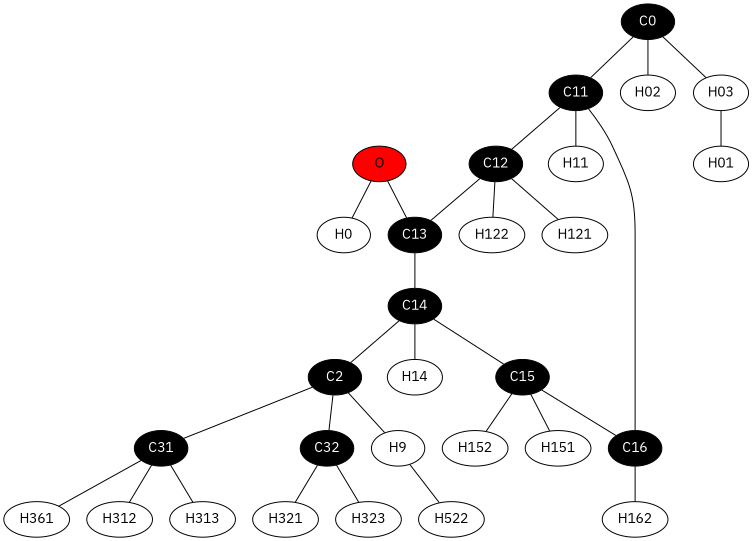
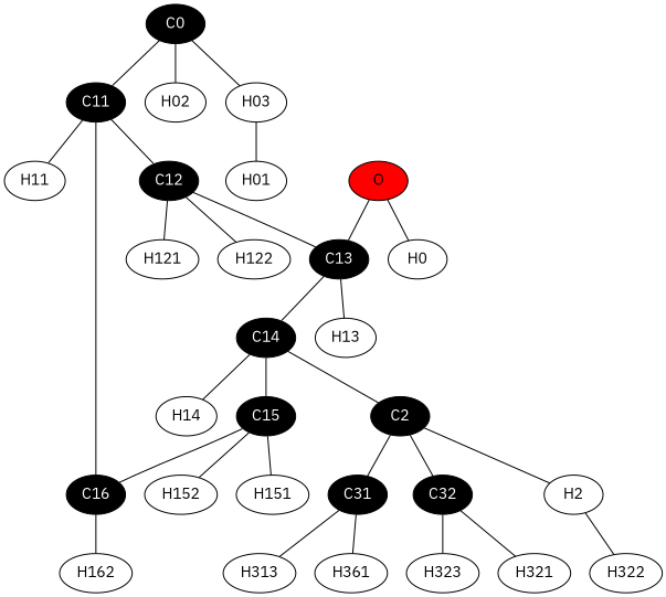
  graph {
    fontname="IBM Plex Sans"
    node [fontname="IBM Plex Sans"]
    edge [fontname="IBM Plex Sans"]
    C0 [fillcolor=black fontcolor=white style=filled]
    C11 [fillcolor=black fontcolor=white style=filled]
    H02
    H03
    C12 [fillcolor=black fontcolor=white style=filled]
    H11
    H01
    C13 [fillcolor=black fontcolor=white style=filled]
    H121
    H122
    C14 [fillcolor=black fontcolor=white style=filled]
+   H13
    C15 [fillcolor=black fontcolor=white style=filled]
    C2 [fillcolor=black fontcolor=white style=filled]
    H14
    C16 [fillcolor=black fontcolor=white style=filled]
    H151
    H152
    C31 [fillcolor=black fontcolor=white style=filled]
    C32 [fillcolor=black fontcolor=white style=filled]
-   H2 [label=H9]
+   H2
    H162
    n23 [label=H361]
-   H312
    H313
    H321
    H323
-   H322 [label=H522]
+   H322
    O [fillcolor=red style=filled]
    H0
    C0 -- C11
    C0 -- H02
    C0 -- H03
    C11 -- C12
    C11 -- H11
    H03 -- H01
    C12 -- C13
    C12 -- H121
    C12 -- H122
    C13 -- C14
+   C13 -- H13
    C14 -- C15
    C14 -- C2
    C14 -- H14
    C15 -- C16
    C15 -- H151
    C15 -- H152
    C2 -- C31
    C2 -- C32
    C2 -- H2
    C16 -- C11
    C16 -- H162
    C31 -- n23
-   C31 -- H312
    C31 -- H313
    C32 -- H321
    C32 -- H323
    H2 -- H322
    O -- C13
    O -- H0
  }
